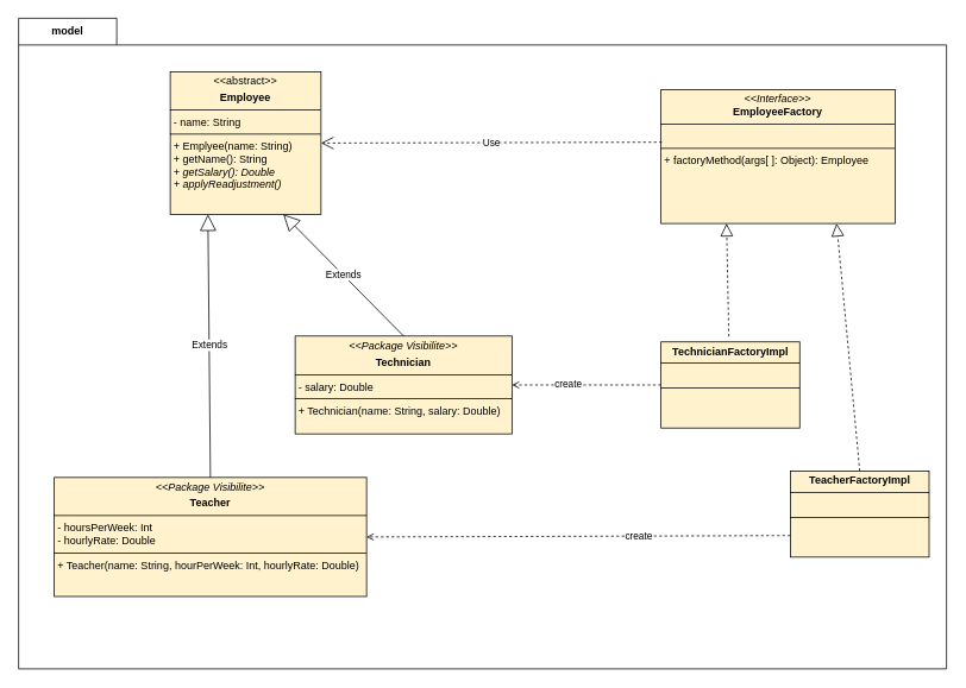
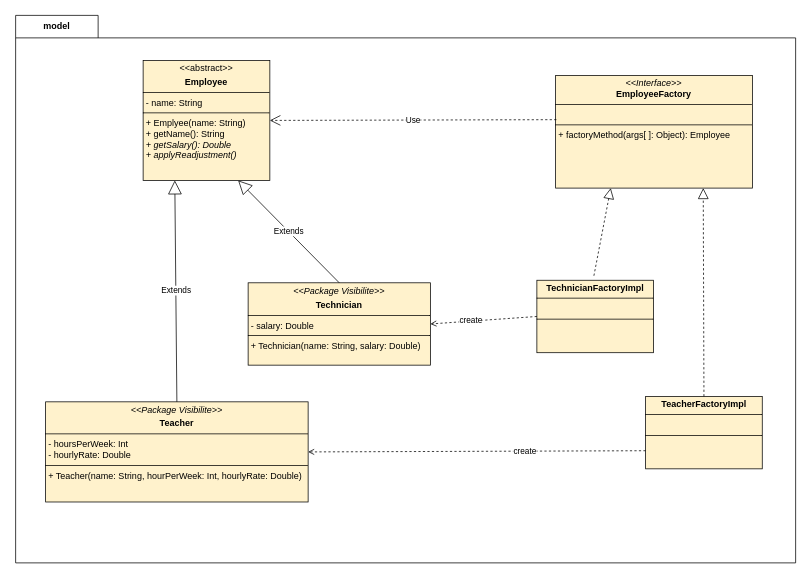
  <mxCell id="0" />
  <mxCell id="1" parent="0" />
  <mxCell id="2" value="model" style="shape=folder;fontStyle=1;tabWidth=110;tabHeight=30;tabPosition=left;html=1;boundedLbl=1;labelInHeader=1;container=1;collapsible=0;whiteSpace=wrap;" vertex="1" parent="1"><mxGeometry x="20" y="20" width="1040" height="730" as="geometry" /></mxCell>
  <mxCell id="3" value="" style="html=1;strokeColor=none;resizeWidth=1;resizeHeight=1;fillColor=none;part=1;connectable=0;allowArrows=0;deletable=0;whiteSpace=wrap;" vertex="1" parent="2"><mxGeometry width="810.936" height="228.319" relative="1" as="geometry"><mxPoint y="30" as="offset" /></mxGeometry></mxCell>
  <mxCell id="4" value="&lt;p style=&quot;margin:0px;margin-top:4px;text-align:center;&quot;&gt;&amp;lt;&amp;lt;abstract&amp;gt;&amp;gt;&lt;br&gt;&lt;/p&gt;&lt;p style=&quot;margin:0px;margin-top:4px;text-align:center;&quot;&gt;&lt;b&gt;Employee&lt;/b&gt;&lt;br&gt;&lt;/p&gt;&lt;hr size=&quot;1&quot; style=&quot;border-style:solid;&quot;&gt;&lt;p style=&quot;margin:0px;margin-left:4px;&quot;&gt;- name: String&lt;br&gt;&lt;/p&gt;&lt;hr size=&quot;1&quot; style=&quot;border-style:solid;&quot;&gt;&lt;p style=&quot;margin:0px;margin-left:4px;&quot;&gt;+ Emplyee(name: String)&lt;/p&gt;&lt;p style=&quot;margin:0px;margin-left:4px;&quot;&gt;+ getName(): String&lt;/p&gt;&lt;p style=&quot;margin:0px;margin-left:4px;&quot;&gt;&lt;i&gt;+ getSalary(): Double&lt;/i&gt;&lt;/p&gt;&lt;p style=&quot;margin:0px;margin-left:4px;&quot;&gt;&lt;i&gt;+ applyReadjustment()&lt;br&gt;&lt;/i&gt;&lt;/p&gt;" style="verticalAlign=top;align=left;overflow=fill;html=1;whiteSpace=wrap;fillColor=#fff2cc;strokeColor=#000000;" vertex="1" parent="2"><mxGeometry x="170" y="60.07" width="168.968" height="160" as="geometry" /></mxCell>
  <mxCell id="5" value="&lt;p style=&quot;margin:0px;margin-top:4px;text-align:center;&quot;&gt;&lt;i&gt;&amp;lt;&amp;lt;Package Visibilite&amp;gt;&amp;gt;&lt;/i&gt;&lt;br&gt;&lt;/p&gt;&lt;p style=&quot;margin:0px;margin-top:4px;text-align:center;&quot;&gt;&lt;b&gt;Teacher&lt;/b&gt;&lt;/p&gt;&lt;hr size=&quot;1&quot; style=&quot;border-style:solid;&quot;&gt;&lt;p style=&quot;margin:0px;margin-left:4px;&quot;&gt;- hoursPerWeek: Int&lt;/p&gt;&lt;p style=&quot;margin:0px;margin-left:4px;&quot;&gt;- hourlyRate: Double&lt;br&gt;&lt;/p&gt;&lt;hr size=&quot;1&quot; style=&quot;border-style:solid;&quot;&gt;&lt;p style=&quot;margin:0px;margin-left:4px;&quot;&gt;+ Teacher(name: String, hourPerWeek: Int, hourlyRate: Double)&lt;br&gt;&lt;/p&gt;" style="verticalAlign=top;align=left;overflow=fill;html=1;whiteSpace=wrap;strokeColor=#000000;fontFamily=Helvetica;fontSize=12;fontColor=default;fillColor=#fff2cc;" vertex="1" parent="2"><mxGeometry x="40" y="515.29" width="350" height="133.53" as="geometry" /></mxCell>
  <mxCell id="6" value="&lt;p style=&quot;margin:0px;margin-top:4px;text-align:center;&quot;&gt;&lt;i&gt;&amp;lt;&amp;lt;Package Visibilite&amp;gt;&amp;gt;&lt;/i&gt;&lt;/p&gt;&lt;p style=&quot;margin:0px;margin-top:4px;text-align:center;&quot;&gt;&lt;b&gt;Technician&lt;/b&gt;&lt;/p&gt;&lt;hr size=&quot;1&quot; style=&quot;border-style:solid;&quot;&gt;&lt;p style=&quot;margin:0px;margin-left:4px;&quot;&gt;- salary: Double&lt;br&gt;&lt;/p&gt;&lt;hr size=&quot;1&quot; style=&quot;border-style:solid;&quot;&gt;&lt;p style=&quot;margin:0px;margin-left:4px;&quot;&gt;+ Technician(name: String, salary: Double)&lt;br&gt;&lt;/p&gt;" style="verticalAlign=top;align=left;overflow=fill;html=1;whiteSpace=wrap;strokeColor=#000000;fontFamily=Helvetica;fontSize=12;fontColor=default;fillColor=#fff2cc;" vertex="1" parent="2"><mxGeometry x="310" y="356.58" width="242.992" height="109.78" as="geometry" /></mxCell>
  <mxCell id="7" value="Extends" style="endArrow=block;endSize=16;endFill=0;html=1;rounded=0;entryX=0.25;entryY=1;entryDx=0;entryDy=0;exitX=0.5;exitY=0;exitDx=0;exitDy=0;" edge="1" parent="2" source="5" target="4"><mxGeometry width="160" relative="1" as="geometry"><mxPoint x="275.341" y="714.468" as="sourcePoint" /><mxPoint x="577.085" y="714.468" as="targetPoint" /></mxGeometry></mxCell>
  <mxCell id="8" value="Extends" style="endArrow=block;endSize=16;endFill=0;html=1;rounded=0;entryX=0.75;entryY=1;entryDx=0;entryDy=0;exitX=0.5;exitY=0;exitDx=0;exitDy=0;" edge="1" parent="2" source="6" target="4"><mxGeometry width="160" relative="1" as="geometry"><mxPoint x="275.341" y="714.468" as="sourcePoint" /><mxPoint x="577.085" y="714.468" as="targetPoint" /></mxGeometry></mxCell>
  <mxCell id="9" value="&lt;p style=&quot;margin:0px;margin-top:4px;text-align:center;&quot;&gt;&lt;i&gt;&amp;lt;&amp;lt;Interface&amp;gt;&amp;gt;&lt;/i&gt;&lt;br&gt;&lt;b&gt;EmployeeFactory&lt;/b&gt;&lt;br&gt;&lt;/p&gt;&lt;hr size=&quot;1&quot; style=&quot;border-style:solid;&quot;&gt;&lt;br&gt;&lt;hr size=&quot;1&quot; style=&quot;border-style:solid;&quot;&gt;&lt;p style=&quot;margin:0px;margin-left:4px;&quot;&gt;+ factoryMethod(args[ ]: Object): Employee &lt;br&gt;&lt;/p&gt;" style="verticalAlign=top;align=left;overflow=fill;html=1;whiteSpace=wrap;strokeColor=#000000;fontFamily=Helvetica;fontSize=12;fontColor=default;fillColor=#fff2cc;" vertex="1" parent="2"><mxGeometry x="719.998" y="79.999" width="262.43" height="150.294" as="geometry" /></mxCell>
- <mxCell id="10" value="&lt;p style=&quot;margin:0px;margin-top:4px;text-align:center;&quot;&gt;&lt;b&gt;TechnicianFactoryImpl&lt;/b&gt;&lt;/p&gt;&lt;hr size=&quot;1&quot; style=&quot;border-style:solid;&quot;&gt;&lt;p style=&quot;margin:0px;margin-left:4px;&quot;&gt;&lt;br&gt;&lt;/p&gt;&lt;hr size=&quot;1&quot; style=&quot;border-style:solid;&quot;&gt;&lt;p style=&quot;margin:0px;margin-left:4px;&quot;&gt;&lt;br&gt;&lt;/p&gt;" style="verticalAlign=top;align=left;overflow=fill;html=1;whiteSpace=wrap;strokeColor=#000000;fontFamily=Helvetica;fontSize=12;fontColor=default;fillColor=#fff2cc;" vertex="1" parent="2"><mxGeometry x="719.998" y="363.156" width="155.514" height="96.618" as="geometry" /></mxCell>
+ <mxCell id="10" value="&lt;p style=&quot;margin:0px;margin-top:4px;text-align:center;&quot;&gt;&lt;b&gt;TechnicianFactoryImpl&lt;/b&gt;&lt;/p&gt;&lt;hr size=&quot;1&quot; style=&quot;border-style:solid;&quot;&gt;&lt;p style=&quot;margin:0px;margin-left:4px;&quot;&gt;&lt;br&gt;&lt;/p&gt;&lt;hr size=&quot;1&quot; style=&quot;border-style:solid;&quot;&gt;&lt;p style=&quot;margin:0px;margin-left:4px;&quot;&gt;&lt;br&gt;&lt;/p&gt;" style="verticalAlign=top;align=left;overflow=fill;html=1;whiteSpace=wrap;strokeColor=#000000;fontFamily=Helvetica;fontSize=12;fontColor=default;fillColor=#fff2cc;" vertex="1" parent="2"><mxGeometry x="694.998" y="353.156" width="155.514" height="96.618" as="geometry" /></mxCell>
  <mxCell id="11" value="" style="endArrow=block;dashed=1;endFill=0;endSize=12;html=1;rounded=0;entryX=0.28;entryY=1;entryDx=0;entryDy=0;entryPerimeter=0;exitX=0.489;exitY=-0.062;exitDx=0;exitDy=0;exitPerimeter=0;" edge="1" parent="2" source="10" target="9"><mxGeometry width="160" relative="1" as="geometry"><mxPoint x="448" y="390" as="sourcePoint" /><mxPoint x="576" y="390" as="targetPoint" /></mxGeometry></mxCell>
- <mxCell id="12" value="&lt;p style=&quot;margin:0px;margin-top:4px;text-align:center;&quot;&gt;&lt;b&gt;TeacherFactoryImpl&lt;/b&gt;&lt;/p&gt;&lt;hr size=&quot;1&quot; style=&quot;border-style:solid;&quot;&gt;&lt;p style=&quot;margin:0px;margin-left:4px;&quot;&gt;&lt;br&gt;&lt;/p&gt;&lt;hr size=&quot;1&quot; style=&quot;border-style:solid;&quot;&gt;&lt;p style=&quot;margin:0px;margin-left:4px;&quot;&gt;&lt;br&gt;&lt;/p&gt;" style="verticalAlign=top;align=left;overflow=fill;html=1;whiteSpace=wrap;strokeColor=#000000;fontFamily=Helvetica;fontSize=12;fontColor=default;fillColor=#fff2cc;" vertex="1" parent="2"><mxGeometry x="865" y="507.996" width="155.514" height="96.618" as="geometry" /></mxCell>
+ <mxCell id="12" value="&lt;p style=&quot;margin:0px;margin-top:4px;text-align:center;&quot;&gt;&lt;b&gt;TeacherFactoryImpl&lt;/b&gt;&lt;/p&gt;&lt;hr size=&quot;1&quot; style=&quot;border-style:solid;&quot;&gt;&lt;p style=&quot;margin:0px;margin-left:4px;&quot;&gt;&lt;br&gt;&lt;/p&gt;&lt;hr size=&quot;1&quot; style=&quot;border-style:solid;&quot;&gt;&lt;p style=&quot;margin:0px;margin-left:4px;&quot;&gt;&lt;br&gt;&lt;/p&gt;" style="verticalAlign=top;align=left;overflow=fill;html=1;whiteSpace=wrap;strokeColor=#000000;fontFamily=Helvetica;fontSize=12;fontColor=default;fillColor=#fff2cc;" vertex="1" parent="2"><mxGeometry x="840.0" y="507.996" width="155.514" height="96.618" as="geometry" /></mxCell>
  <mxCell id="13" value="" style="endArrow=block;dashed=1;endFill=0;endSize=12;html=1;rounded=0;entryX=0.75;entryY=1;entryDx=0;entryDy=0;exitX=0.5;exitY=0;exitDx=0;exitDy=0;" edge="1" parent="2" source="12" target="9"><mxGeometry width="160" relative="1" as="geometry"><mxPoint x="472" y="390" as="sourcePoint" /><mxPoint x="600" y="390" as="targetPoint" /></mxGeometry></mxCell>
  <mxCell id="14" value="" style="html=1;verticalAlign=bottom;labelBackgroundColor=none;endArrow=open;endFill=0;dashed=1;rounded=0;entryX=1;entryY=0.5;entryDx=0;entryDy=0;exitX=0;exitY=0.5;exitDx=0;exitDy=0;" edge="1" parent="2" source="10" target="6"><mxGeometry width="160" relative="1" as="geometry"><mxPoint x="472" y="390" as="sourcePoint" /><mxPoint x="600" y="390" as="targetPoint" /></mxGeometry></mxCell>
  <mxCell id="15" value="create" style="edgeLabel;html=1;align=center;verticalAlign=middle;resizable=0;points=[];" vertex="1" connectable="0" parent="14"><mxGeometry x="0.248" y="-1" relative="1" as="geometry"><mxPoint as="offset" /></mxGeometry></mxCell>
  <mxCell id="16" value="" style="html=1;verticalAlign=bottom;labelBackgroundColor=none;endArrow=open;endFill=0;dashed=1;rounded=0;entryX=1;entryY=0.5;entryDx=0;entryDy=0;exitX=0;exitY=0.75;exitDx=0;exitDy=0;" edge="1" parent="2" source="12" target="5"><mxGeometry width="160" relative="1" as="geometry"><mxPoint x="472" y="390" as="sourcePoint" /><mxPoint x="600" y="390" as="targetPoint" /></mxGeometry></mxCell>
  <mxCell id="17" value="create" style="edgeLabel;html=1;align=center;verticalAlign=middle;resizable=0;points=[];" vertex="1" connectable="0" parent="16"><mxGeometry x="-0.285" y="-1" relative="1" as="geometry"><mxPoint as="offset" /></mxGeometry></mxCell>
  <mxCell id="18" value="Use" style="endArrow=open;endSize=12;dashed=1;html=1;rounded=0;entryX=1;entryY=0.5;entryDx=0;entryDy=0;exitX=0.004;exitY=0.393;exitDx=0;exitDy=0;exitPerimeter=0;" edge="1" parent="2" source="9" target="4"><mxGeometry width="160" relative="1" as="geometry"><mxPoint x="380" y="390" as="sourcePoint" /><mxPoint x="540" y="390" as="targetPoint" /></mxGeometry></mxCell>
